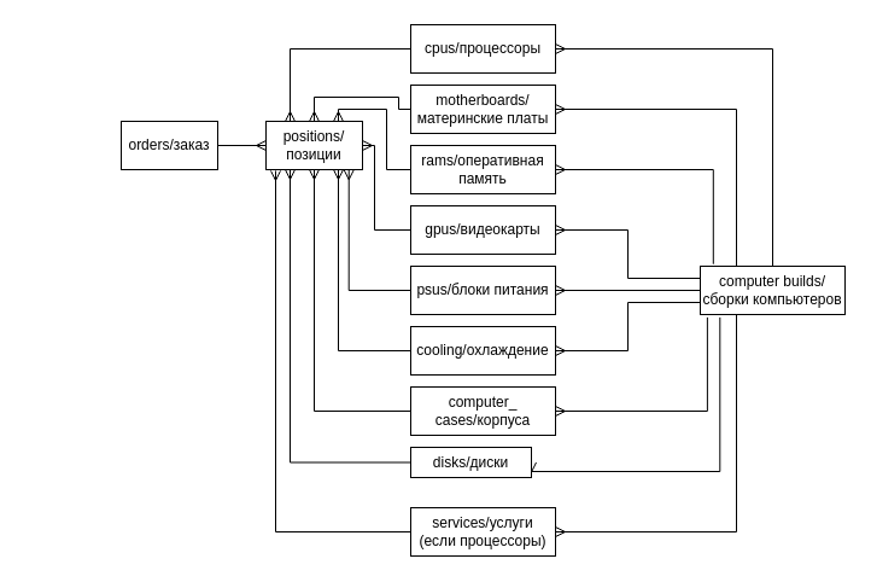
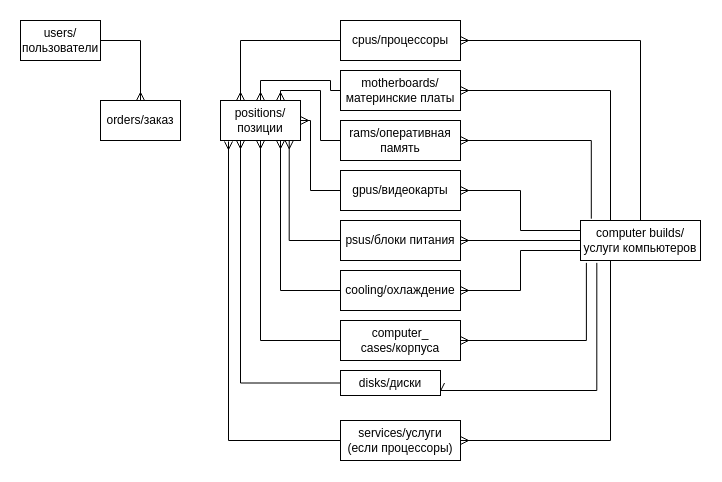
  <mxCell id="0" />
  <mxCell id="1" parent="0" />
- <mxCell id="4" style="edgeStyle=orthogonalEdgeStyle;rounded=0;orthogonalLoop=1;jettySize=auto;html=1;exitX=1;exitY=0.5;exitDx=0;exitDy=0;entryX=0;entryY=0.5;entryDx=0;entryDy=0;endArrow=ERmany;endFill=0;" edge="1" parent="1" source="5" target="6"><mxGeometry relative="1" as="geometry" /></mxCell>
+ <mxCell id="2" style="edgeStyle=orthogonalEdgeStyle;rounded=0;orthogonalLoop=1;jettySize=auto;html=1;exitX=1;exitY=0.5;exitDx=0;exitDy=0;entryX=0.5;entryY=0;entryDx=0;entryDy=0;endArrow=ERmany;endFill=0;" edge="1" parent="1" source="3" target="5"><mxGeometry relative="1" as="geometry" /></mxCell>
+ <mxCell id="3" value="users/пользователи" style="rounded=0;whiteSpace=wrap;html=1;" vertex="1" parent="1"><mxGeometry x="20" width="80" height="40" as="geometry" y="20" /></mxCell>
  <mxCell id="5" value="orders/заказ" style="rounded=0;whiteSpace=wrap;html=1;" vertex="1" parent="1"><mxGeometry x="100" y="100" width="80" height="40" as="geometry" /></mxCell>
  <mxCell id="6" value="positions/позиции" style="rounded=0;whiteSpace=wrap;html=1;" vertex="1" parent="1"><mxGeometry x="220" y="100" width="80" height="40" as="geometry" /></mxCell>
  <mxCell id="7" style="edgeStyle=orthogonalEdgeStyle;rounded=0;orthogonalLoop=1;jettySize=auto;html=1;exitX=0;exitY=0.5;exitDx=0;exitDy=0;entryX=0.25;entryY=0;entryDx=0;entryDy=0;endArrow=ERmany;endFill=0;" edge="1" parent="1" source="9" target="6"><mxGeometry relative="1" as="geometry" /></mxCell>
  <mxCell id="8" style="edgeStyle=orthogonalEdgeStyle;rounded=0;orthogonalLoop=1;jettySize=auto;html=1;exitX=0.5;exitY=0;exitDx=0;exitDy=0;entryX=1;entryY=0.5;entryDx=0;entryDy=0;endArrow=ERmany;endFill=0;" edge="1" parent="1" source="34" target="9"><mxGeometry relative="1" as="geometry" /></mxCell>
  <mxCell id="9" value="cpus/процессоры" style="rounded=0;whiteSpace=wrap;html=1;" vertex="1" parent="1"><mxGeometry x="340" width="120" height="40" as="geometry" y="20" /></mxCell>
  <mxCell id="10" style="edgeStyle=orthogonalEdgeStyle;rounded=0;orthogonalLoop=1;jettySize=auto;html=1;exitX=0;exitY=0.5;exitDx=0;exitDy=0;entryX=0.5;entryY=0;entryDx=0;entryDy=0;endArrow=ERmany;endFill=0;" edge="1" parent="1" source="12" target="6"><mxGeometry relative="1" as="geometry"><Array as="points"><mxPoint x="330" y="90" /><mxPoint x="330" y="80" /><mxPoint x="260" y="80" /></Array></mxGeometry></mxCell>
  <mxCell id="11" style="edgeStyle=orthogonalEdgeStyle;rounded=0;orthogonalLoop=1;jettySize=auto;html=1;exitX=0.25;exitY=0;exitDx=0;exitDy=0;entryX=1;entryY=0.5;entryDx=0;entryDy=0;endArrow=ERmany;endFill=0;" edge="1" parent="1" source="34" target="12"><mxGeometry relative="1" as="geometry" /></mxCell>
  <mxCell id="12" value="motherboards/материнские платы" style="rounded=0;whiteSpace=wrap;html=1;" vertex="1" parent="1"><mxGeometry x="340" y="70" width="120" height="40" as="geometry" /></mxCell>
  <mxCell id="13" style="edgeStyle=orthogonalEdgeStyle;rounded=0;orthogonalLoop=1;jettySize=auto;html=1;exitX=0;exitY=0.5;exitDx=0;exitDy=0;entryX=0.75;entryY=0;entryDx=0;entryDy=0;endArrow=ERmany;endFill=0;" edge="1" parent="1" source="15" target="6"><mxGeometry relative="1" as="geometry"><Array as="points"><mxPoint x="320" y="140" /><mxPoint x="320" y="90" /><mxPoint x="280" y="90" /></Array></mxGeometry></mxCell>
  <mxCell id="14" style="edgeStyle=orthogonalEdgeStyle;rounded=0;orthogonalLoop=1;jettySize=auto;html=1;exitX=0.09;exitY=-0.045;exitDx=0;exitDy=0;entryX=1;entryY=0.5;entryDx=0;entryDy=0;endArrow=ERmany;endFill=0;exitPerimeter=0;" edge="1" parent="1" source="34" target="15"><mxGeometry relative="1" as="geometry"><Array as="points"><mxPoint x="591" y="140" /></Array></mxGeometry></mxCell>
  <mxCell id="15" value="rams/оперативная память" style="rounded=0;whiteSpace=wrap;html=1;" vertex="1" parent="1"><mxGeometry x="340" y="120" width="120" height="40" as="geometry" /></mxCell>
  <mxCell id="16" style="edgeStyle=orthogonalEdgeStyle;rounded=0;orthogonalLoop=1;jettySize=auto;html=1;exitX=0;exitY=0.5;exitDx=0;exitDy=0;entryX=1;entryY=0.5;entryDx=0;entryDy=0;endArrow=ERmany;endFill=0;" edge="1" parent="1" source="17" target="6"><mxGeometry relative="1" as="geometry"><Array as="points"><mxPoint x="310" y="190" /><mxPoint x="310" y="120" /></Array></mxGeometry></mxCell>
  <mxCell id="17" value="gpus/видеокарты" style="rounded=0;whiteSpace=wrap;html=1;" vertex="1" parent="1"><mxGeometry x="340" y="170" width="120" height="40" as="geometry" /></mxCell>
  <mxCell id="18" style="edgeStyle=orthogonalEdgeStyle;rounded=0;orthogonalLoop=1;jettySize=auto;html=1;exitX=0;exitY=0.5;exitDx=0;exitDy=0;entryX=0.859;entryY=1.007;entryDx=0;entryDy=0;entryPerimeter=0;endArrow=ERmany;endFill=0;" edge="1" parent="1" source="19" target="6"><mxGeometry relative="1" as="geometry" /></mxCell>
  <mxCell id="19" value="psus/блоки питания" style="rounded=0;whiteSpace=wrap;html=1;" vertex="1" parent="1"><mxGeometry x="340" y="220" width="120" height="40" as="geometry" /></mxCell>
  <mxCell id="20" style="edgeStyle=orthogonalEdgeStyle;rounded=0;orthogonalLoop=1;jettySize=auto;html=1;exitX=0;exitY=0.5;exitDx=0;exitDy=0;entryX=0.75;entryY=1;entryDx=0;entryDy=0;endArrow=ERmany;endFill=0;" edge="1" parent="1" source="21" target="6"><mxGeometry relative="1" as="geometry" /></mxCell>
  <mxCell id="21" value="cooling/охлаждение" style="rounded=0;whiteSpace=wrap;html=1;" vertex="1" parent="1"><mxGeometry x="340" y="270" width="120" height="40" as="geometry" /></mxCell>
  <mxCell id="22" style="edgeStyle=orthogonalEdgeStyle;rounded=0;orthogonalLoop=1;jettySize=auto;html=1;exitX=0;exitY=0.5;exitDx=0;exitDy=0;entryX=0.5;entryY=1;entryDx=0;entryDy=0;endArrow=ERmany;endFill=0;" edge="1" parent="1" source="24" target="6"><mxGeometry relative="1" as="geometry" /></mxCell>
  <mxCell id="23" style="edgeStyle=orthogonalEdgeStyle;rounded=0;orthogonalLoop=1;jettySize=auto;html=1;exitX=0.049;exitY=1.059;exitDx=0;exitDy=0;entryX=1;entryY=0.5;entryDx=0;entryDy=0;endArrow=ERmany;endFill=0;exitPerimeter=0;" edge="1" parent="1" source="34" target="24"><mxGeometry relative="1" as="geometry"><Array as="points"><mxPoint x="586" y="340" /></Array></mxGeometry></mxCell>
  <mxCell id="24" value="computer_&lt;br&gt;cases/корпуса" style="rounded=0;whiteSpace=wrap;html=1;" vertex="1" parent="1"><mxGeometry x="340" y="320" width="120" height="40" as="geometry" /></mxCell>
  <mxCell id="25" style="edgeStyle=orthogonalEdgeStyle;rounded=0;orthogonalLoop=1;jettySize=auto;html=1;exitX=0;exitY=0.5;exitDx=0;exitDy=0;entryX=0.25;entryY=1;entryDx=0;entryDy=0;endArrow=ERmany;endFill=0;" edge="1" parent="1" source="27" target="6"><mxGeometry relative="1" as="geometry" /></mxCell>
  <mxCell id="26" style="edgeStyle=orthogonalEdgeStyle;rounded=0;orthogonalLoop=1;jettySize=auto;html=1;exitX=0.136;exitY=1.059;exitDx=0;exitDy=0;entryX=1;entryY=0.5;entryDx=0;entryDy=0;endArrow=ERmany;endFill=0;exitPerimeter=0;" edge="1" parent="1" source="34" target="27"><mxGeometry relative="1" as="geometry"><Array as="points"><mxPoint x="596" y="390" /></Array></mxGeometry></mxCell>
  <mxCell id="27" value="disks/диски" style="rounded=0;whiteSpace=wrap;html=1;" vertex="1" parent="1"><mxGeometry x="340" y="370" width="100" height="25" as="geometry" /></mxCell>
  <mxCell id="28" style="edgeStyle=orthogonalEdgeStyle;rounded=0;orthogonalLoop=1;jettySize=auto;html=1;exitX=0;exitY=0.5;exitDx=0;exitDy=0;entryX=0.1;entryY=1.024;entryDx=0;entryDy=0;entryPerimeter=0;endArrow=ERmany;endFill=0;" edge="1" parent="1" source="29" target="6"><mxGeometry relative="1" as="geometry" /></mxCell>
  <mxCell id="29" value="services/услуги&lt;br&gt;(если процессоры)" style="rounded=0;whiteSpace=wrap;html=1;" vertex="1" parent="1"><mxGeometry x="340" y="420" width="120" height="40" as="geometry" /></mxCell>
  <mxCell id="30" style="edgeStyle=orthogonalEdgeStyle;rounded=0;orthogonalLoop=1;jettySize=auto;html=1;exitX=0.25;exitY=1;exitDx=0;exitDy=0;entryX=1;entryY=0.5;entryDx=0;entryDy=0;endArrow=ERmany;endFill=0;" edge="1" parent="1" source="34" target="29"><mxGeometry relative="1" as="geometry" /></mxCell>
  <mxCell id="31" style="edgeStyle=orthogonalEdgeStyle;rounded=0;orthogonalLoop=1;jettySize=auto;html=1;exitX=0;exitY=0.75;exitDx=0;exitDy=0;entryX=1;entryY=0.5;entryDx=0;entryDy=0;endArrow=ERmany;endFill=0;" edge="1" parent="1" source="34" target="21"><mxGeometry relative="1" as="geometry" /></mxCell>
  <mxCell id="32" style="edgeStyle=orthogonalEdgeStyle;rounded=0;orthogonalLoop=1;jettySize=auto;html=1;exitX=0;exitY=0.5;exitDx=0;exitDy=0;entryX=1;entryY=0.5;entryDx=0;entryDy=0;endArrow=ERmany;endFill=0;" edge="1" parent="1" source="34" target="19"><mxGeometry relative="1" as="geometry" /></mxCell>
  <mxCell id="33" style="edgeStyle=orthogonalEdgeStyle;rounded=0;orthogonalLoop=1;jettySize=auto;html=1;exitX=0;exitY=0.25;exitDx=0;exitDy=0;entryX=1;entryY=0.5;entryDx=0;entryDy=0;endArrow=ERmany;endFill=0;" edge="1" parent="1" source="34" target="17"><mxGeometry relative="1" as="geometry" /></mxCell>
- <mxCell id="34" value="computer builds/сборки компьютеров" style="rounded=0;whiteSpace=wrap;html=1;" vertex="1" parent="1"><mxGeometry x="580" y="220" width="120" height="40" as="geometry" /></mxCell>
+ <mxCell id="34" value="computer builds/услуги компьютеров" style="rounded=0;whiteSpace=wrap;html=1;" vertex="1" parent="1"><mxGeometry x="580" y="220" width="120" height="40" as="geometry" /></mxCell>
